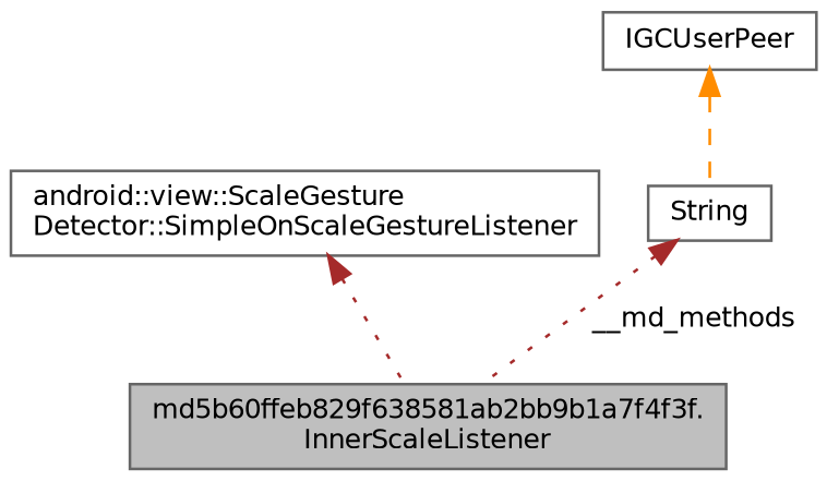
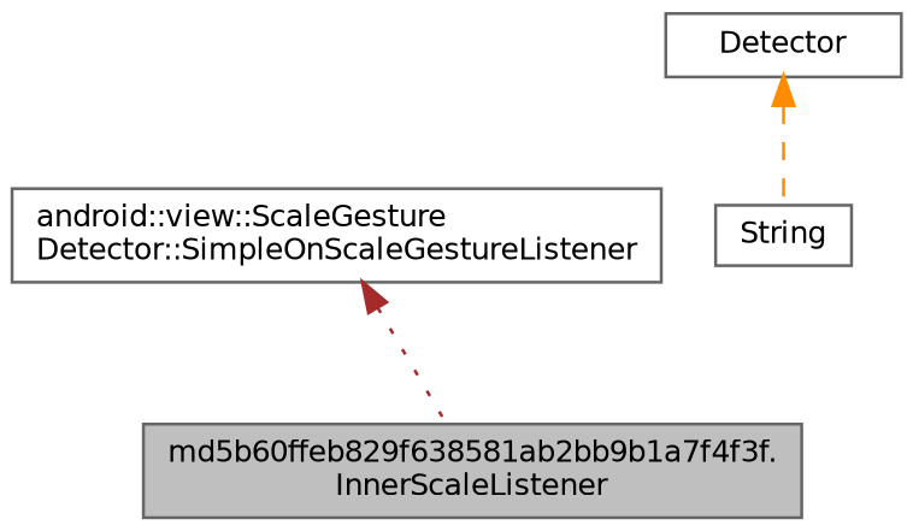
  digraph {
    rankdir=TB
    node [color=gray40 fillcolor=white fontname=Helvetica fontsize=10 shape=record style=filled]
    edge [color=brown dir=back fontname=Helvetica fontsize=10 labelfontname=Helvetica labelfontsize=10 style=dotted]
    n1 [fillcolor=grey75 fontcolor=black height=0.2 label="md5b60ffeb829f638581ab2bb9b1a7f4f3f.\lInnerScaleListener" width=0.4]
    n2 [height=0.2 label="android::view::ScaleGesture\lDetector::SimpleOnScaleGestureListener" width=0.4]
-   n3 [height=0.2 label=IGCUserPeer width=0.4]
+   n3 [height=0.2 label=Detector width=0.4]
    n4 [height=0.2 label=String width=0.4]
    n2 -> n1
    n3 -> n4 [color=darkorange style=dashed]
-   n4 -> n1 [label=" __md_methods"]
  }
